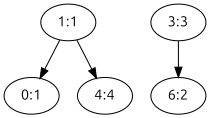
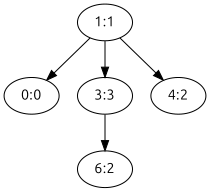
  digraph {
    fontname=Ubuntu
    node [fontname=Ubuntu]
    edge [fontname=Ubuntu]
    n1 [label="1:1"]
-   n2 [label="0:1"]
+   n2 [label="0:0"]
    n3 [label="3:3"]
-   n4 [label="4:4"]
+   n4 [label="4:2"]
    n5 [label="6:2"]
    n1 -> n2
+   n1 -> n3
    n1 -> n4
    n3 -> n5
  }
